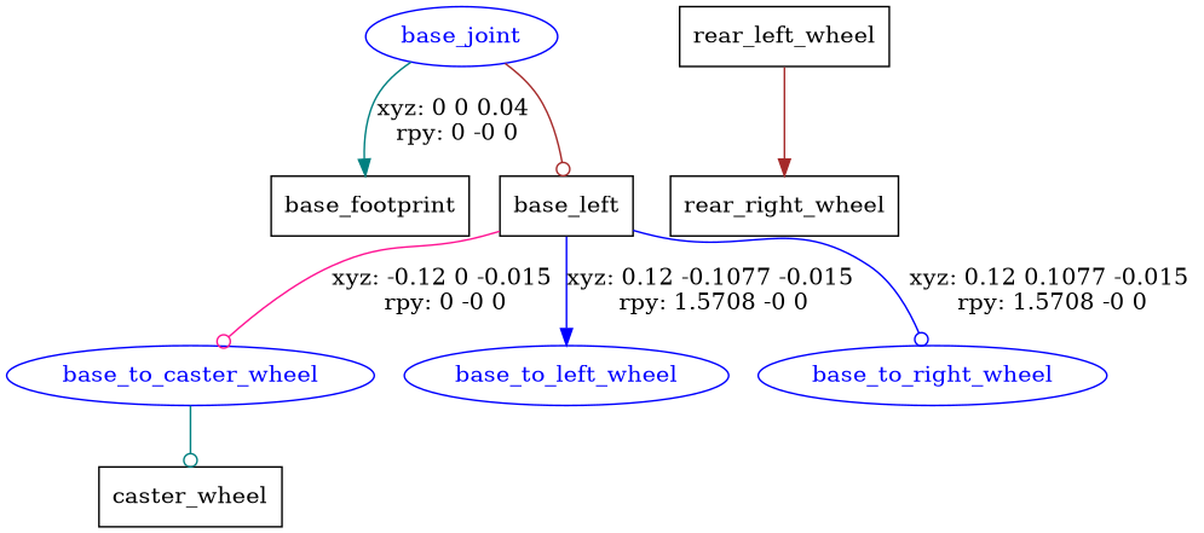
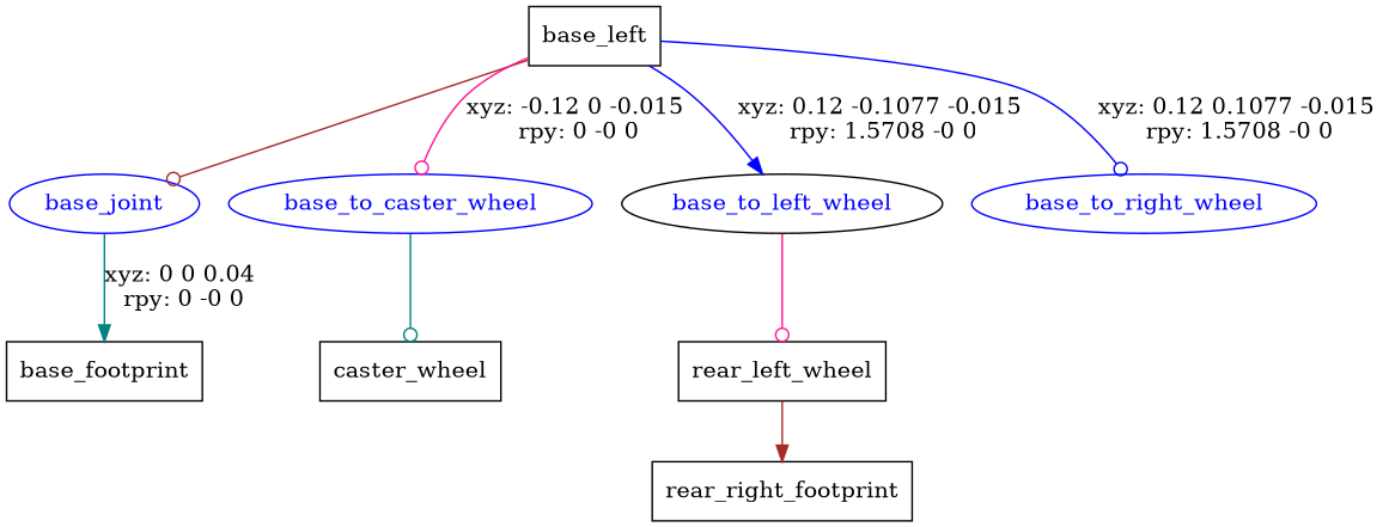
  digraph {
    node [shape=box]
    edge [arrowhead=odot color=teal]
    n1 [label=base_footprint]
    base_joint [color=blue fontcolor=blue shape=ellipse]
    n3 [label=base_left]
    base_to_caster_wheel [color=blue fontcolor=blue shape=ellipse]
-   base_to_left_wheel [color=blue fontcolor=blue shape=ellipse]
+   base_to_left_wheel [color=black fontcolor=blue shape=ellipse]
    base_to_right_wheel [color=blue fontcolor=blue shape=ellipse]
    n7 [label=caster_wheel]
    n8 [label=rear_left_wheel]
-   n9 [label=rear_right_wheel]
+   n9 [label=rear_right_footprint]
    base_joint -> n1 [arrowhead=normal label="xyz: 0 0 0.04 \nrpy: 0 -0 0"]
-   base_joint -> n3 [color=brown]
+   n3 -> base_joint [color=brown]
    n3 -> base_to_caster_wheel [color=deeppink label="xyz: -0.12 0 -0.015 \nrpy: 0 -0 0"]
    n3 -> base_to_left_wheel [arrowhead=normal color=blue label="xyz: 0.12 -0.1077 -0.015 \nrpy: 1.5708 -0 0"]
    n3 -> base_to_right_wheel [color=blue label="xyz: 0.12 0.1077 -0.015 \nrpy: 1.5708 -0 0"]
    base_to_caster_wheel -> n7
+   base_to_left_wheel -> n8 [color=deeppink]
    n8 -> n9 [arrowhead=normal color=brown]
  }
